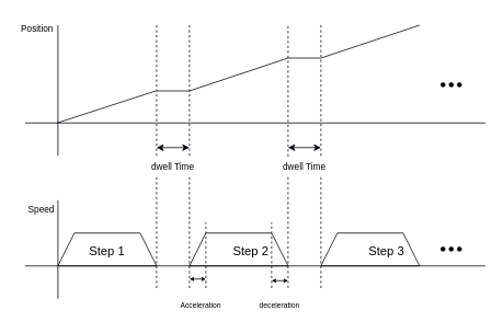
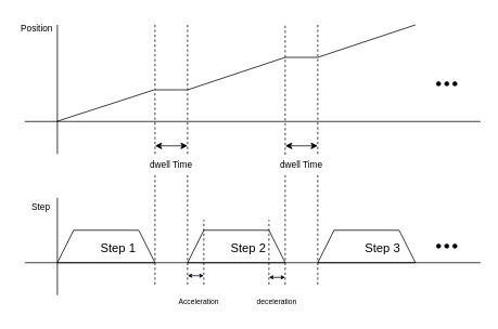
  <mxCell id="0" />
  <mxCell id="1" parent="0" />
  <mxCell id="2" value="" style="endArrow=none;html=1;rounded=0;strokeColor=#00020A;" edge="1" parent="1"><mxGeometry width="50" height="50" relative="1" as="geometry"><mxPoint x="30" y="323" as="sourcePoint" /><mxPoint x="590" y="323" as="targetPoint" /></mxGeometry></mxCell>
  <mxCell id="3" value="" style="shape=trapezoid;perimeter=trapezoidPerimeter;whiteSpace=wrap;html=1;fixedSize=1;strokeColor=#00020A;fillColor=none;" vertex="1" parent="1"><mxGeometry x="70" y="283" width="120" height="40" as="geometry" /></mxCell>
  <mxCell id="4" value="" style="shape=trapezoid;perimeter=trapezoidPerimeter;whiteSpace=wrap;html=1;fixedSize=1;strokeColor=#00020A;fillColor=none;" vertex="1" parent="1"><mxGeometry x="230" y="283" width="120" height="40" as="geometry" /></mxCell>
  <mxCell id="5" value="" style="shape=trapezoid;perimeter=trapezoidPerimeter;whiteSpace=wrap;html=1;fixedSize=1;strokeColor=#00020A;fillColor=none;" vertex="1" parent="1"><mxGeometry x="390" y="283" width="120" height="40" as="geometry" /></mxCell>
- <mxCell id="6" value="&lt;font style=&quot;font-size: 15px&quot;&gt;Step 1&lt;/font&gt;" style="text;html=1;strokeColor=none;fillColor=none;align=center;verticalAlign=middle;whiteSpace=wrap;rounded=0;" vertex="1" parent="1"><mxGeometry x="100" y="289" width="60" height="30" as="geometry" /></mxCell>
+ <mxCell id="6" value="&lt;font style=&quot;font-size: 15px&quot;&gt;Step 1&lt;/font&gt;" style="text;html=1;strokeColor=none;fillColor=none;align=center;verticalAlign=middle;whiteSpace=wrap;rounded=0;" vertex="1" parent="1"><mxGeometry x="115" y="289" width="60" height="30" as="geometry" /></mxCell>
  <mxCell id="7" value="&lt;font style=&quot;font-size: 15px&quot;&gt;Step 2&lt;/font&gt;" style="text;html=1;strokeColor=none;fillColor=none;align=center;verticalAlign=middle;whiteSpace=wrap;rounded=0;" vertex="1" parent="1"><mxGeometry x="275" y="289" width="60" height="30" as="geometry" /></mxCell>
  <mxCell id="8" value="&lt;font style=&quot;font-size: 15px&quot;&gt;Step 3&lt;/font&gt;" style="text;html=1;strokeColor=none;fillColor=none;align=center;verticalAlign=middle;whiteSpace=wrap;rounded=0;" vertex="1" parent="1"><mxGeometry x="440" y="289" width="60" height="30" as="geometry" /></mxCell>
  <mxCell id="9" value="" style="endArrow=none;html=1;rounded=0;fontSize=15;strokeColor=#00020A;" edge="1" parent="1"><mxGeometry width="50" height="50" relative="1" as="geometry"><mxPoint x="70" y="363" as="sourcePoint" /><mxPoint x="70" y="243" as="targetPoint" /></mxGeometry></mxCell>
- <mxCell id="10" value="&lt;font style=&quot;font-size: 11px;&quot;&gt;Speed&lt;/font&gt;" style="text;html=1;strokeColor=none;fillColor=none;align=center;verticalAlign=middle;whiteSpace=wrap;rounded=0;fontSize=11;" vertex="1" parent="1"><mxGeometry x="30" y="240" width="40" height="30" as="geometry" /></mxCell>
+ <mxCell id="10" value="&lt;font style=&quot;font-size: 11px;&quot;&gt;Step&lt;/font&gt;" style="text;html=1;strokeColor=none;fillColor=none;align=center;verticalAlign=middle;whiteSpace=wrap;rounded=0;fontSize=11;" vertex="1" parent="1"><mxGeometry x="30" y="240" width="40" height="30" as="geometry" /></mxCell>
  <mxCell id="11" value="" style="ellipse;whiteSpace=wrap;html=1;fontSize=15;strokeColor=#00020A;fillColor=#00020A;" vertex="1" parent="1"><mxGeometry x="536" y="300" width="5" height="5" as="geometry" /></mxCell>
  <mxCell id="12" value="" style="ellipse;whiteSpace=wrap;html=1;fontSize=15;strokeColor=#00020A;fillColor=#00020A;" vertex="1" parent="1"><mxGeometry x="546" y="300" width="5" height="5" as="geometry" /></mxCell>
  <mxCell id="13" value="" style="ellipse;whiteSpace=wrap;html=1;fontSize=15;strokeColor=#00020A;fillColor=#00020A;" vertex="1" parent="1"><mxGeometry x="556" y="300" width="5" height="5" as="geometry" /></mxCell>
  <mxCell id="14" value="" style="endArrow=none;html=1;rounded=0;strokeColor=#00020A;" edge="1" parent="1"><mxGeometry width="50" height="50" relative="1" as="geometry"><mxPoint x="30" y="149" as="sourcePoint" /><mxPoint x="590" y="149" as="targetPoint" /></mxGeometry></mxCell>
  <mxCell id="15" value="" style="endArrow=none;dashed=1;html=1;rounded=0;strokeColor=#00020A;" edge="1" parent="1"><mxGeometry width="50" height="50" relative="1" as="geometry"><mxPoint x="190" y="30" as="sourcePoint" /><mxPoint x="190" y="190" as="targetPoint" /></mxGeometry></mxCell>
  <mxCell id="16" value="" style="endArrow=none;dashed=1;html=1;rounded=0;strokeColor=#00020A;entryX=0.75;entryY=0;entryDx=0;entryDy=0;" edge="1" parent="1" target="22"><mxGeometry width="50" height="50" relative="1" as="geometry"><mxPoint x="230" y="30" as="sourcePoint" /><mxPoint x="230" y="200" as="targetPoint" /></mxGeometry></mxCell>
  <mxCell id="17" value="" style="endArrow=none;dashed=1;html=1;rounded=0;strokeColor=#00020A;entryX=0.75;entryY=0;entryDx=0;entryDy=0;" edge="1" parent="1" target="23"><mxGeometry width="50" height="50" relative="1" as="geometry"><mxPoint x="390" y="30" as="sourcePoint" /><mxPoint x="390" y="360" as="targetPoint" /></mxGeometry></mxCell>
  <mxCell id="18" value="" style="endArrow=classic;startArrow=classic;html=1;rounded=0;strokeColor=#00020A;" edge="1" parent="1"><mxGeometry width="50" height="50" relative="1" as="geometry"><mxPoint x="190" y="179" as="sourcePoint" /><mxPoint x="230" y="179" as="targetPoint" /></mxGeometry></mxCell>
  <mxCell id="19" value="" style="endArrow=classic;startArrow=classic;html=1;rounded=0;strokeColor=#00020A;" edge="1" parent="1"><mxGeometry width="50" height="50" relative="1" as="geometry"><mxPoint x="350" y="179" as="sourcePoint" /><mxPoint x="390" y="179" as="targetPoint" /></mxGeometry></mxCell>
  <mxCell id="20" value="" style="endArrow=none;html=1;rounded=0;fontSize=15;strokeColor=#00020A;" edge="1" parent="1"><mxGeometry width="50" height="50" relative="1" as="geometry"><mxPoint x="70" y="189" as="sourcePoint" /><mxPoint x="70" y="30" as="targetPoint" /></mxGeometry></mxCell>
  <mxCell id="21" value="&lt;font style=&quot;font-size: 11px;&quot;&gt;Position&lt;br style=&quot;font-size: 11px;&quot;&gt;&lt;/font&gt;" style="text;html=1;strokeColor=none;fillColor=none;align=center;verticalAlign=middle;whiteSpace=wrap;rounded=0;fontSize=11;" vertex="1" parent="1"><mxGeometry x="20" y="20" width="50" height="30" as="geometry" /></mxCell>
  <mxCell id="22" value="&lt;font style=&quot;font-size: 11px;&quot;&gt;dwell Time&lt;br style=&quot;font-size: 11px;&quot;&gt;&lt;/font&gt;" style="text;html=1;align=center;verticalAlign=middle;whiteSpace=wrap;rounded=0;fillColor=none;strokeColor=none;fontSize=11;" vertex="1" parent="1"><mxGeometry x="170" y="190" width="80" height="23" as="geometry" /></mxCell>
  <mxCell id="23" value="&lt;font style=&quot;font-size: 11px;&quot;&gt;dwell Time&lt;br style=&quot;font-size: 11px;&quot;&gt;&lt;/font&gt;" style="text;html=1;strokeColor=none;fillColor=default;align=center;verticalAlign=middle;whiteSpace=wrap;rounded=0;fontSize=11;" vertex="1" parent="1"><mxGeometry x="330" y="190" width="80" height="23" as="geometry" /></mxCell>
  <mxCell id="24" value="" style="ellipse;whiteSpace=wrap;html=1;fontSize=15;strokeColor=#00020A;fillColor=#00020A;" vertex="1" parent="1"><mxGeometry x="536" y="100" width="5" height="5" as="geometry" /></mxCell>
  <mxCell id="25" value="" style="ellipse;whiteSpace=wrap;html=1;fontSize=15;strokeColor=#00020A;fillColor=#00020A;" vertex="1" parent="1"><mxGeometry x="546" y="100" width="5" height="5" as="geometry" /></mxCell>
  <mxCell id="26" value="" style="ellipse;whiteSpace=wrap;html=1;fontSize=15;strokeColor=#00020A;fillColor=#00020A;" vertex="1" parent="1"><mxGeometry x="556" y="100" width="5" height="5" as="geometry" /></mxCell>
  <mxCell id="27" value="" style="endArrow=none;html=1;rounded=0;fontSize=15;strokeColor=#00020A;" edge="1" parent="1"><mxGeometry width="50" height="50" relative="1" as="geometry"><mxPoint x="69" y="149" as="sourcePoint" /><mxPoint x="189" y="110" as="targetPoint" /></mxGeometry></mxCell>
  <mxCell id="28" value="" style="endArrow=none;html=1;rounded=0;fontSize=15;strokeColor=#00020A;" edge="1" parent="1"><mxGeometry width="50" height="50" relative="1" as="geometry"><mxPoint x="190" y="110" as="sourcePoint" /><mxPoint x="230" y="110" as="targetPoint" /></mxGeometry></mxCell>
  <mxCell id="29" value="" style="endArrow=none;html=1;rounded=0;fontSize=15;strokeColor=#00020A;" edge="1" parent="1"><mxGeometry width="50" height="50" relative="1" as="geometry"><mxPoint x="230" y="110" as="sourcePoint" /><mxPoint x="350" y="70" as="targetPoint" /></mxGeometry></mxCell>
  <mxCell id="30" value="" style="endArrow=none;html=1;rounded=0;fontSize=15;strokeColor=#00020A;" edge="1" parent="1"><mxGeometry width="50" height="50" relative="1" as="geometry"><mxPoint x="350" y="70" as="sourcePoint" /><mxPoint x="390" y="70" as="targetPoint" /></mxGeometry></mxCell>
  <mxCell id="31" value="" style="endArrow=none;html=1;rounded=0;fontSize=15;strokeColor=#00020A;" edge="1" parent="1"><mxGeometry width="50" height="50" relative="1" as="geometry"><mxPoint x="390" y="70" as="sourcePoint" /><mxPoint x="510" y="30" as="targetPoint" /></mxGeometry></mxCell>
  <mxCell id="32" value="" style="endArrow=classic;startArrow=classic;html=1;rounded=0;strokeColor=#00020A;endSize=3;startSize=3;" edge="1" parent="1"><mxGeometry width="50" height="50" relative="1" as="geometry"><mxPoint x="230" y="339" as="sourcePoint" /><mxPoint x="250" y="339" as="targetPoint" /></mxGeometry></mxCell>
  <mxCell id="33" value="&lt;font style=&quot;font-size: 9px;&quot;&gt;Acceleration&lt;br style=&quot;font-size: 9px;&quot;&gt;&lt;/font&gt;" style="text;html=1;align=center;verticalAlign=middle;whiteSpace=wrap;rounded=0;fillColor=none;strokeColor=none;fontSize=9;" vertex="1" parent="1"><mxGeometry x="204" y="360" width="80" height="23" as="geometry" /></mxCell>
  <mxCell id="34" value="&lt;font style=&quot;font-size: 9px;&quot;&gt;deceleration&lt;br style=&quot;font-size: 9px;&quot;&gt;&lt;/font&gt;" style="text;html=1;align=center;verticalAlign=middle;whiteSpace=wrap;rounded=0;fillColor=none;strokeColor=none;fontSize=9;" vertex="1" parent="1"><mxGeometry x="300" y="360" width="80" height="23" as="geometry" /></mxCell>
  <mxCell id="35" value="" style="endArrow=classic;startArrow=classic;html=1;rounded=0;strokeColor=#00020A;endSize=3;startSize=3;" edge="1" parent="1"><mxGeometry width="50" height="50" relative="1" as="geometry"><mxPoint x="330" y="341" as="sourcePoint" /><mxPoint x="350" y="341" as="targetPoint" /></mxGeometry></mxCell>
  <mxCell id="36" value="" style="endArrow=none;dashed=1;html=1;rounded=0;fontSize=11;startSize=3;endSize=3;strokeColor=#00020A;entryX=0.25;entryY=1;entryDx=0;entryDy=0;" edge="1" parent="1" target="22"><mxGeometry width="50" height="50" relative="1" as="geometry"><mxPoint x="190" y="350" as="sourcePoint" /><mxPoint x="470" y="190" as="targetPoint" /></mxGeometry></mxCell>
  <mxCell id="37" value="" style="endArrow=none;dashed=1;html=1;rounded=0;fontSize=11;startSize=3;endSize=3;strokeColor=#00020A;entryX=0.75;entryY=1;entryDx=0;entryDy=0;" edge="1" parent="1" target="22"><mxGeometry width="50" height="50" relative="1" as="geometry"><mxPoint x="230" y="350" as="sourcePoint" /><mxPoint x="470" y="190" as="targetPoint" /></mxGeometry></mxCell>
  <mxCell id="38" value="" style="endArrow=none;dashed=1;html=1;rounded=0;fontSize=11;startSize=3;endSize=3;strokeColor=#00020A;" edge="1" parent="1"><mxGeometry width="50" height="50" relative="1" as="geometry"><mxPoint x="250" y="350" as="sourcePoint" /><mxPoint x="250" y="270" as="targetPoint" /></mxGeometry></mxCell>
  <mxCell id="39" value="" style="endArrow=none;dashed=1;html=1;rounded=0;fontSize=11;startSize=3;endSize=3;strokeColor=#00020A;" edge="1" parent="1"><mxGeometry width="50" height="50" relative="1" as="geometry"><mxPoint x="330" y="350" as="sourcePoint" /><mxPoint x="330" y="270" as="targetPoint" /></mxGeometry></mxCell>
  <mxCell id="40" value="" style="endArrow=none;dashed=1;html=1;rounded=0;fontSize=11;startSize=3;endSize=3;strokeColor=#00020A;exitX=0.25;exitY=0;exitDx=0;exitDy=0;" edge="1" parent="1" source="23"><mxGeometry width="50" height="50" relative="1" as="geometry"><mxPoint x="420" y="240" as="sourcePoint" /><mxPoint x="350" y="30" as="targetPoint" /></mxGeometry></mxCell>
  <mxCell id="41" value="" style="endArrow=none;dashed=1;html=1;rounded=0;fontSize=11;startSize=3;endSize=3;strokeColor=#00020A;entryX=0.25;entryY=1;entryDx=0;entryDy=0;" edge="1" parent="1" target="23"><mxGeometry width="50" height="50" relative="1" as="geometry"><mxPoint x="350" y="350" as="sourcePoint" /><mxPoint x="470" y="190" as="targetPoint" /></mxGeometry></mxCell>
  <mxCell id="42" value="" style="endArrow=none;dashed=1;html=1;rounded=0;fontSize=11;startSize=3;endSize=3;strokeColor=#00020A;entryX=0.75;entryY=1;entryDx=0;entryDy=0;" edge="1" parent="1" target="23"><mxGeometry width="50" height="50" relative="1" as="geometry"><mxPoint x="390" y="350" as="sourcePoint" /><mxPoint x="470" y="190" as="targetPoint" /></mxGeometry></mxCell>
